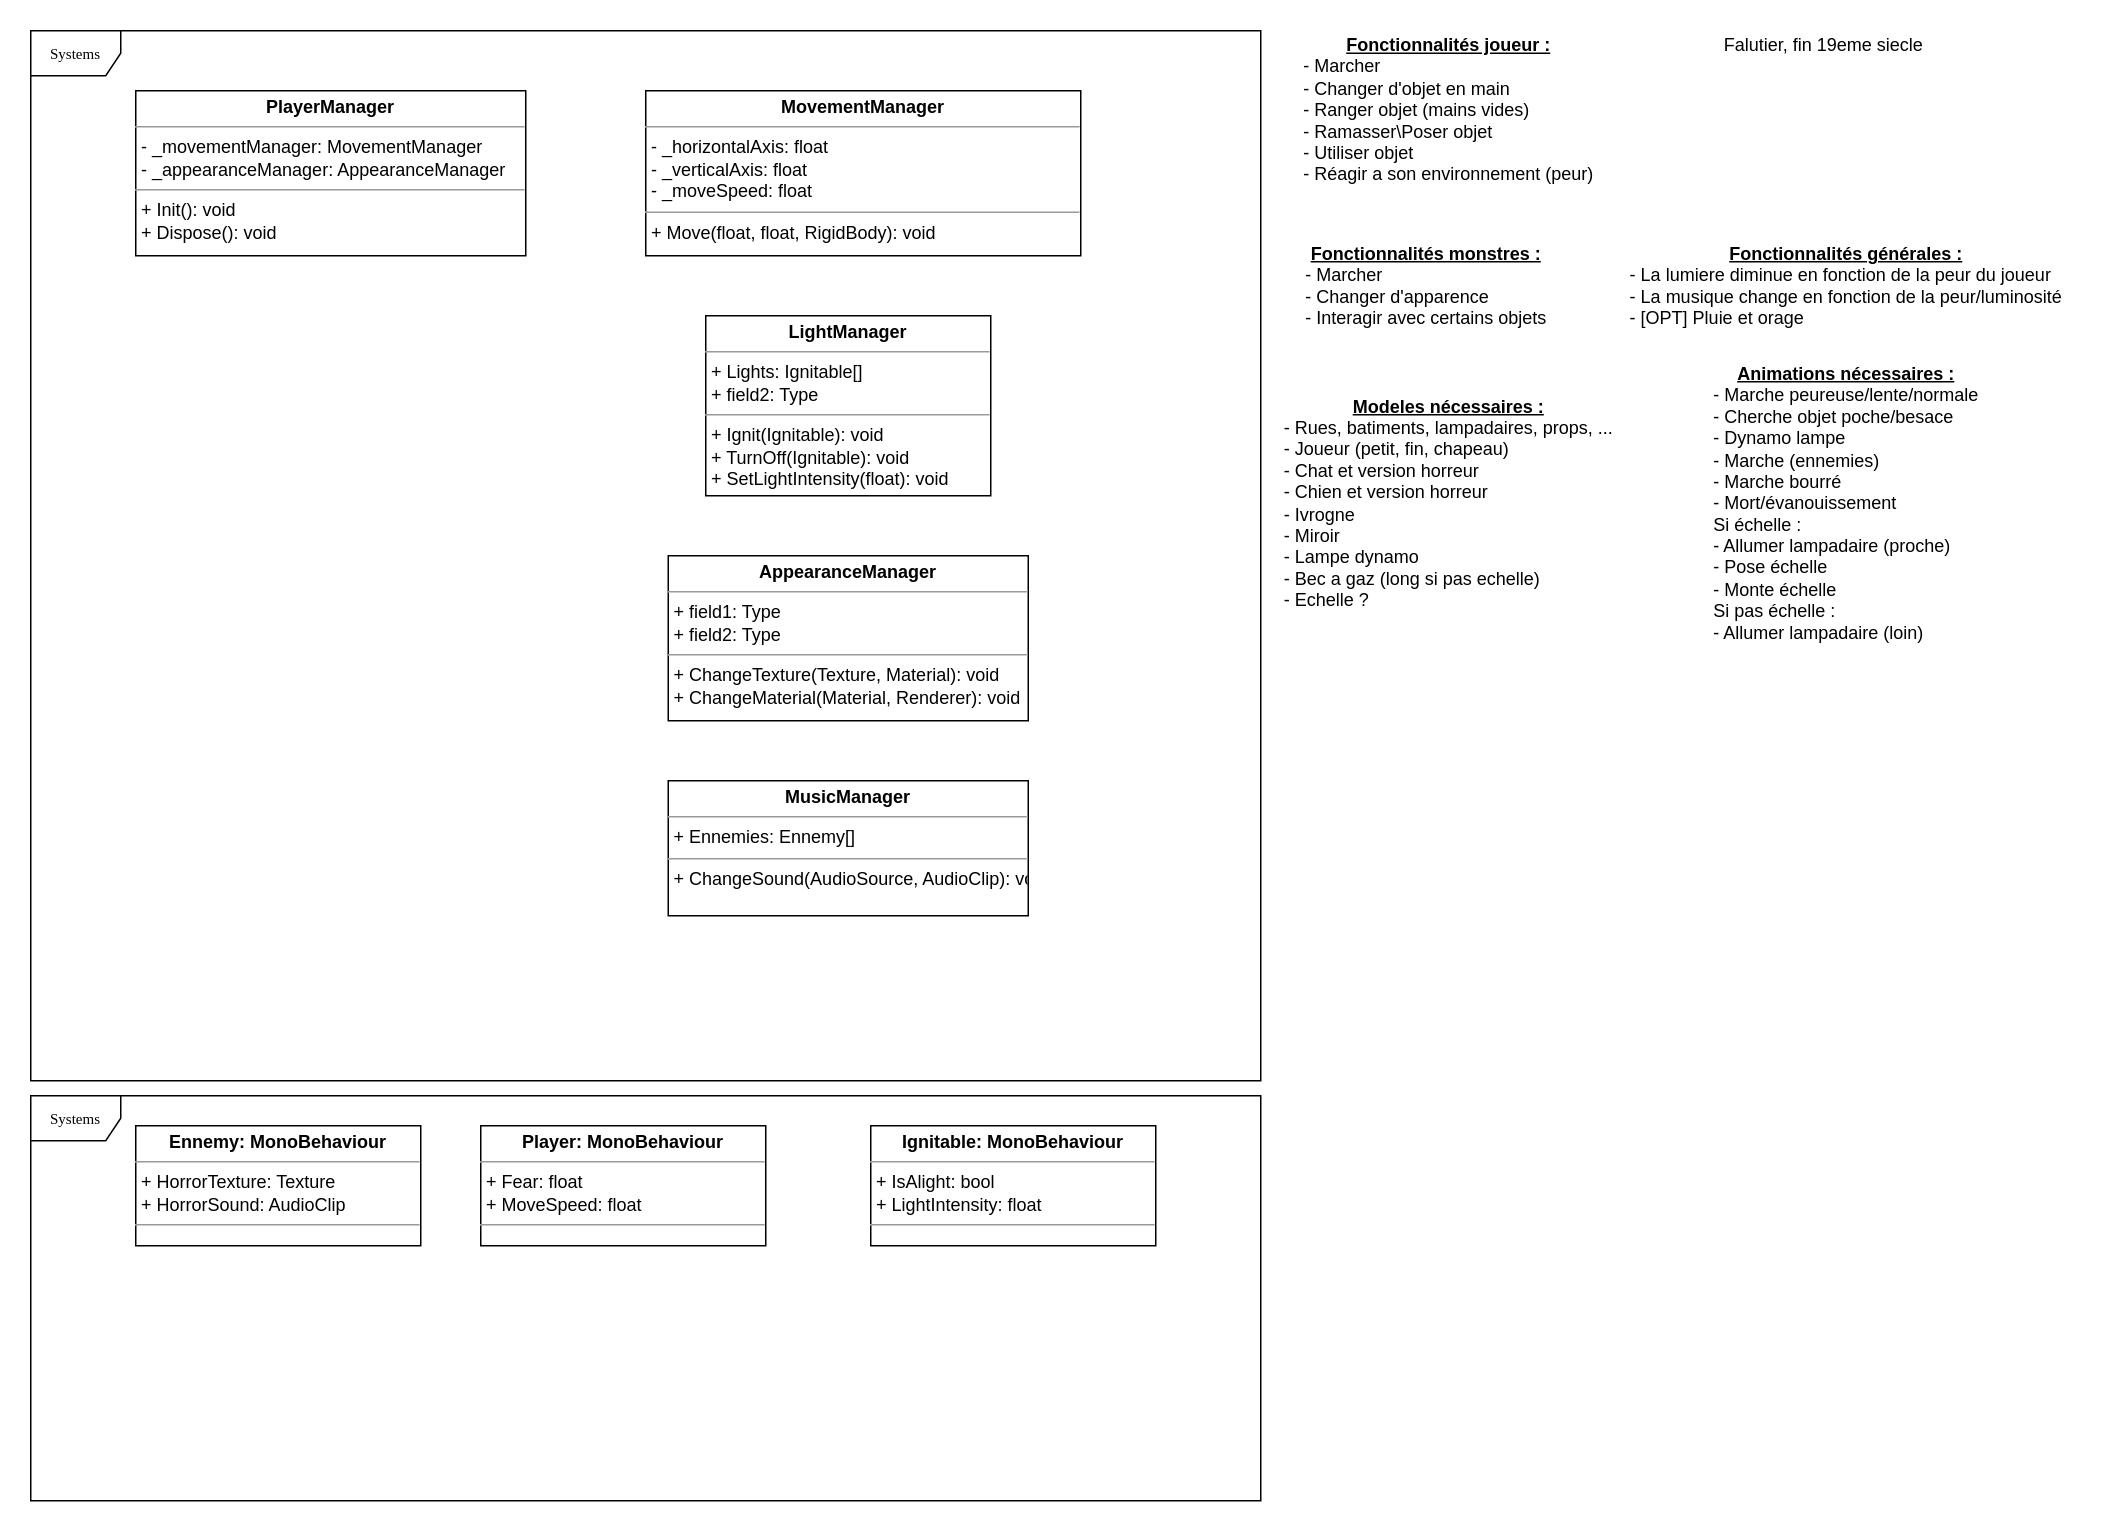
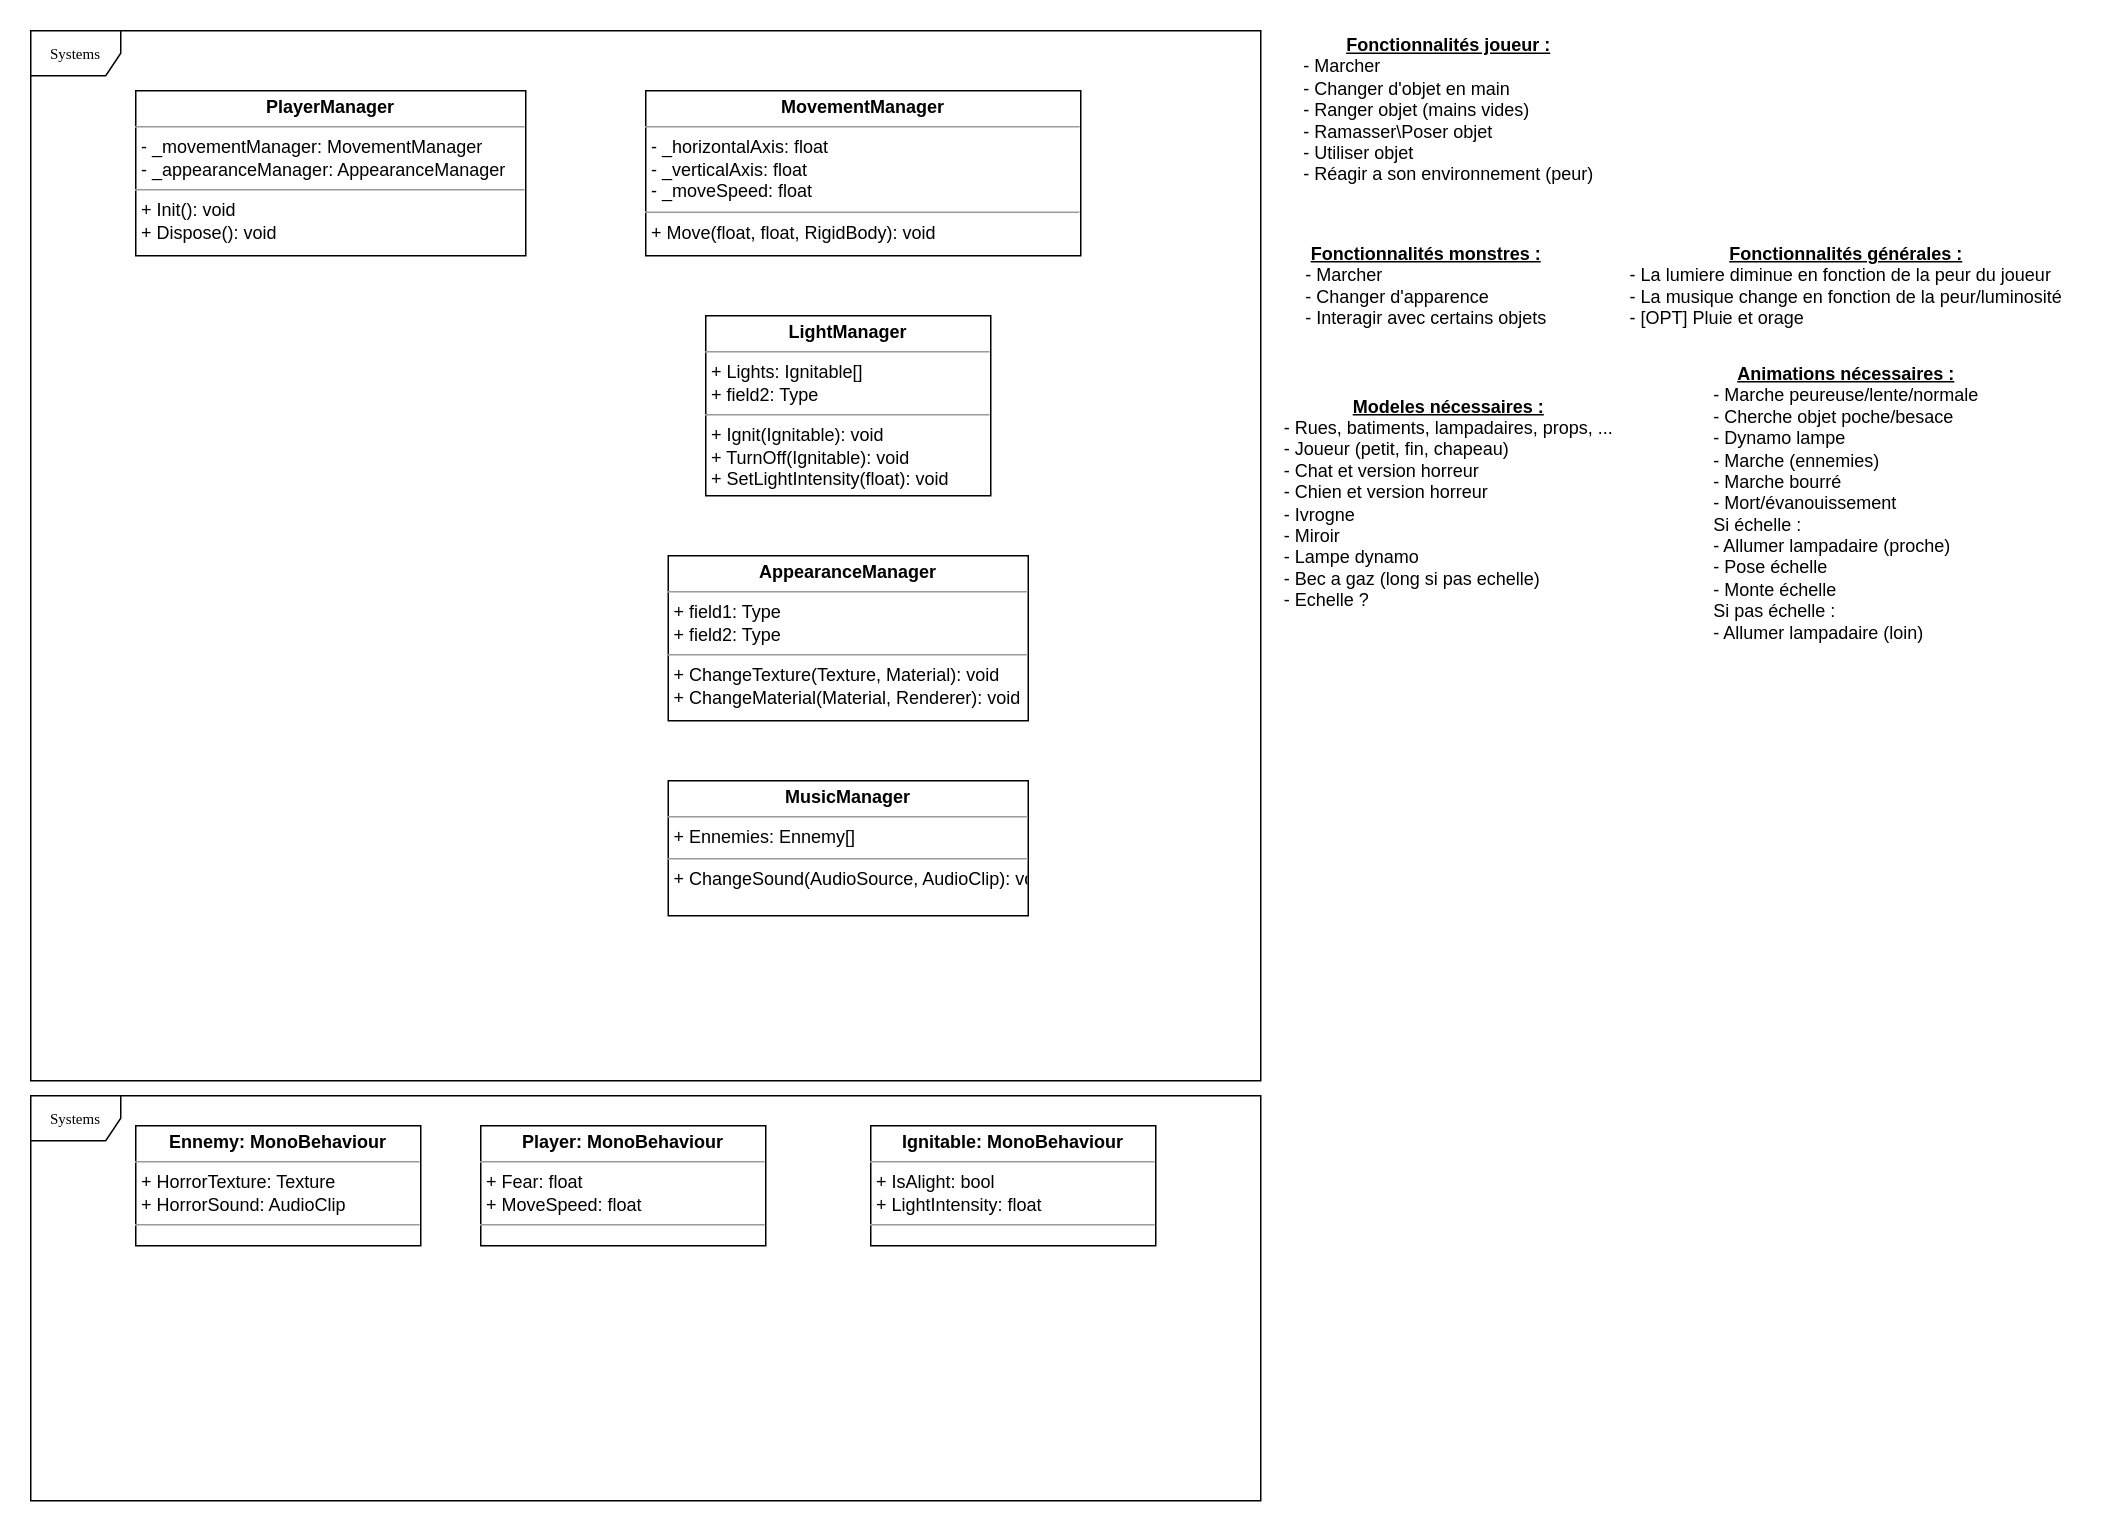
  <mxCell id="0" />
  <mxCell id="1" parent="0" />
  <mxCell id="2" value="Systems" style="shape=umlFrame;whiteSpace=wrap;html=1;rounded=0;shadow=0;comic=0;labelBackgroundColor=none;strokeWidth=1;fontFamily=Verdana;fontSize=10;align=center;" parent="1" vertex="1"><mxGeometry x="20" y="20" width="820" height="700" as="geometry" /></mxCell>
  <mxCell id="3" value="&lt;p style=&quot;margin: 0px ; margin-top: 4px ; text-align: center&quot;&gt;&lt;b&gt;AppearanceManager&lt;/b&gt;&lt;/p&gt;&lt;hr size=&quot;1&quot;&gt;&lt;p style=&quot;margin: 0px ; margin-left: 4px&quot;&gt;+ field1: Type&lt;br&gt;+ field2: Type&lt;/p&gt;&lt;hr size=&quot;1&quot;&gt;&lt;p style=&quot;margin: 0px ; margin-left: 4px&quot;&gt;+ ChangeTexture(Texture, Material): void&lt;br&gt;+ ChangeMaterial(Material, Renderer): void&lt;/p&gt;" style="verticalAlign=top;align=left;overflow=fill;fontSize=12;fontFamily=Helvetica;html=1;rounded=0;shadow=0;comic=0;labelBackgroundColor=none;strokeWidth=1" parent="1" vertex="1"><mxGeometry x="445" y="370" width="240" height="110" as="geometry" /></mxCell>
  <mxCell id="4" value="&lt;p style=&quot;margin: 0px ; margin-top: 4px ; text-align: center&quot;&gt;&lt;b&gt;PlayerManager&lt;/b&gt;&lt;/p&gt;&lt;hr size=&quot;1&quot;&gt;&lt;p style=&quot;margin: 0px ; margin-left: 4px&quot;&gt;- _movementManager: MovementManager&lt;br&gt;- _appearanceManager: AppearanceManager&lt;/p&gt;&lt;hr size=&quot;1&quot;&gt;&lt;p style=&quot;margin: 0px ; margin-left: 4px&quot;&gt;+ Init(): void&lt;br&gt;+ Dispose(): void&lt;/p&gt;" style="verticalAlign=top;align=left;overflow=fill;fontSize=12;fontFamily=Helvetica;html=1;rounded=0;shadow=0;comic=0;labelBackgroundColor=none;strokeWidth=1" parent="1" vertex="1"><mxGeometry x="90" y="60" width="260" height="110" as="geometry" /></mxCell>
  <mxCell id="5" value="&lt;p style=&quot;margin: 0px ; margin-top: 4px ; text-align: center&quot;&gt;&lt;b&gt;LightManager&lt;/b&gt;&lt;/p&gt;&lt;hr size=&quot;1&quot;&gt;&lt;p style=&quot;margin: 0px ; margin-left: 4px&quot;&gt;+ Lights: Ignitable[]&lt;br&gt;+ field2: Type&lt;/p&gt;&lt;hr size=&quot;1&quot;&gt;&lt;p style=&quot;margin: 0px ; margin-left: 4px&quot;&gt;+ Ignit(Ignitable): void&lt;br&gt;+ TurnOff(Ignitable): void&lt;/p&gt;&lt;p style=&quot;margin: 0px ; margin-left: 4px&quot;&gt;+ SetLightIntensity(float): void&lt;/p&gt;" style="verticalAlign=top;align=left;overflow=fill;fontSize=12;fontFamily=Helvetica;html=1;rounded=0;shadow=0;comic=0;labelBackgroundColor=none;strokeWidth=1" parent="1" vertex="1"><mxGeometry x="470" y="210" width="190" height="120" as="geometry" /></mxCell>
  <mxCell id="6" value="&lt;p style=&quot;margin: 0px ; margin-top: 4px ; text-align: center&quot;&gt;&lt;b&gt;MusicManager&lt;/b&gt;&lt;/p&gt;&lt;hr size=&quot;1&quot;&gt;&lt;p style=&quot;margin: 0px ; margin-left: 4px&quot;&gt;+ Ennemies: Ennemy[]&lt;/p&gt;&lt;hr size=&quot;1&quot;&gt;&lt;p style=&quot;margin: 0px ; margin-left: 4px&quot;&gt;+ ChangeSound(AudioSource, AudioClip): void&lt;/p&gt;" style="verticalAlign=top;align=left;overflow=fill;fontSize=12;fontFamily=Helvetica;html=1;rounded=0;shadow=0;comic=0;labelBackgroundColor=none;strokeWidth=1" parent="1" vertex="1"><mxGeometry x="445" y="520" width="240" height="90" as="geometry" /></mxCell>
  <mxCell id="7" value="Systems" style="shape=umlFrame;whiteSpace=wrap;html=1;rounded=0;shadow=0;comic=0;labelBackgroundColor=none;strokeWidth=1;fontFamily=Verdana;fontSize=10;align=center;" parent="1" vertex="1"><mxGeometry x="20" y="730" width="820" height="270" as="geometry" /></mxCell>
  <mxCell id="8" value="&lt;p style=&quot;margin: 0px ; margin-top: 4px ; text-align: center&quot;&gt;&lt;b&gt;MovementManager&lt;/b&gt;&lt;/p&gt;&lt;hr size=&quot;1&quot;&gt;&lt;p style=&quot;margin: 0px ; margin-left: 4px&quot;&gt;- _horizontalAxis: float&lt;br&gt;- _verticalAxis: float&lt;/p&gt;&lt;p style=&quot;margin: 0px ; margin-left: 4px&quot;&gt;- _moveSpeed: float&lt;/p&gt;&lt;hr size=&quot;1&quot;&gt;&lt;p style=&quot;margin: 0px ; margin-left: 4px&quot;&gt;+ Move(float, float, RigidBody): void&lt;/p&gt;" style="verticalAlign=top;align=left;overflow=fill;fontSize=12;fontFamily=Helvetica;html=1;rounded=0;shadow=0;comic=0;labelBackgroundColor=none;strokeWidth=1" parent="1" vertex="1"><mxGeometry x="430" y="60" width="290" height="110" as="geometry" /></mxCell>
  <mxCell id="9" value="&lt;p style=&quot;margin: 0px ; margin-top: 4px ; text-align: center&quot;&gt;&lt;b&gt;Player: MonoBehaviour&lt;/b&gt;&lt;/p&gt;&lt;hr size=&quot;1&quot;&gt;&lt;p style=&quot;margin: 0px ; margin-left: 4px&quot;&gt;+ Fear: float&lt;br&gt;+ MoveSpeed: float&lt;/p&gt;&lt;hr size=&quot;1&quot;&gt;&lt;p style=&quot;margin: 0px ; margin-left: 4px&quot;&gt;&lt;br&gt;&lt;/p&gt;" style="verticalAlign=top;align=left;overflow=fill;fontSize=12;fontFamily=Helvetica;html=1;rounded=0;shadow=0;comic=0;labelBackgroundColor=none;strokeWidth=1" parent="1" vertex="1"><mxGeometry x="320" y="750" width="190" height="80" as="geometry" /></mxCell>
  <mxCell id="10" value="&lt;p style=&quot;margin: 0px ; margin-top: 4px ; text-align: center&quot;&gt;&lt;b&gt;Ignitable: MonoBehaviour&lt;/b&gt;&lt;/p&gt;&lt;hr size=&quot;1&quot;&gt;&lt;p style=&quot;margin: 0px ; margin-left: 4px&quot;&gt;+ IsAlight: bool&lt;/p&gt;&lt;p style=&quot;margin: 0px ; margin-left: 4px&quot;&gt;+ LightIntensity: float&lt;/p&gt;&lt;hr size=&quot;1&quot;&gt;&lt;p style=&quot;margin: 0px ; margin-left: 4px&quot;&gt;&lt;br&gt;&lt;/p&gt;" style="verticalAlign=top;align=left;overflow=fill;fontSize=12;fontFamily=Helvetica;html=1;rounded=0;shadow=0;comic=0;labelBackgroundColor=none;strokeWidth=1" parent="1" vertex="1"><mxGeometry x="580" y="750" width="190" height="80" as="geometry" /></mxCell>
  <mxCell id="11" value="&lt;p style=&quot;margin: 0px ; margin-top: 4px ; text-align: center&quot;&gt;&lt;b&gt;Ennemy: MonoBehaviour&lt;/b&gt;&lt;/p&gt;&lt;hr size=&quot;1&quot;&gt;&lt;p style=&quot;margin: 0px ; margin-left: 4px&quot;&gt;+ HorrorTexture: Texture&lt;br&gt;&lt;/p&gt;&lt;p style=&quot;margin: 0px ; margin-left: 4px&quot;&gt;+ HorrorSound: AudioClip&lt;/p&gt;&lt;hr size=&quot;1&quot;&gt;&lt;p style=&quot;margin: 0px ; margin-left: 4px&quot;&gt;&lt;br&gt;&lt;/p&gt;" style="verticalAlign=top;align=left;overflow=fill;fontSize=12;fontFamily=Helvetica;html=1;rounded=0;shadow=0;comic=0;labelBackgroundColor=none;strokeWidth=1" parent="1" vertex="1"><mxGeometry x="90" y="750" width="190" height="80" as="geometry" /></mxCell>
  <mxCell id="12" value="&lt;b&gt;&lt;u&gt;Fonctionnalités joueur :&lt;/u&gt;&lt;/b&gt;&lt;br&gt;&lt;div style=&quot;text-align: left&quot;&gt;&lt;span&gt;- Marcher&lt;/span&gt;&lt;/div&gt;&lt;div style=&quot;text-align: left&quot;&gt;&lt;span&gt;- Changer d'objet en main&lt;/span&gt;&lt;/div&gt;&lt;div style=&quot;text-align: left&quot;&gt;&lt;span&gt;- Ranger objet (mains vides)&lt;/span&gt;&lt;/div&gt;&lt;div style=&quot;text-align: left&quot;&gt;&lt;span&gt;- Ramasser\Poser objet&lt;/span&gt;&lt;/div&gt;&lt;div style=&quot;text-align: left&quot;&gt;&lt;span&gt;- Utiliser objet&lt;/span&gt;&lt;/div&gt;&lt;div style=&quot;text-align: left&quot;&gt;&lt;span&gt;- Réagir a son environnement (peur)&lt;/span&gt;&lt;/div&gt;&lt;div style=&quot;text-align: left&quot;&gt;&lt;span&gt;&lt;br&gt;&lt;/span&gt;&lt;/div&gt;" style="text;html=1;align=center;verticalAlign=middle;resizable=0;points=[];autosize=1;" vertex="1" parent="1"><mxGeometry x="860" y="20" width="210" height="120" as="geometry" /></mxCell>
  <mxCell id="13" value="&lt;b&gt;&lt;u&gt;Fonctionnalités monstres :&lt;/u&gt;&lt;/b&gt;&lt;br&gt;&lt;div style=&quot;text-align: left&quot;&gt;&lt;span&gt;- Marcher&lt;/span&gt;&lt;/div&gt;&lt;div style=&quot;text-align: left&quot;&gt;&lt;span&gt;- Changer d'apparence&lt;/span&gt;&lt;/div&gt;&lt;div style=&quot;text-align: left&quot;&gt;&lt;span&gt;- Interagir avec certains objets&lt;/span&gt;&lt;/div&gt;" style="text;html=1;align=center;verticalAlign=middle;resizable=0;points=[];autosize=1;" vertex="1" parent="1"><mxGeometry x="860" y="160" width="180" height="60" as="geometry" /></mxCell>
  <mxCell id="14" value="&lt;b&gt;&lt;u&gt;Fonctionnalités générales :&lt;/u&gt;&lt;/b&gt;&lt;br&gt;&lt;div style=&quot;text-align: left&quot;&gt;&lt;span&gt;- La lumiere diminue en fonction de la peur du joueur&lt;/span&gt;&lt;/div&gt;&lt;div style=&quot;text-align: left&quot;&gt;&lt;span&gt;- La musique change en fonction de la peur/luminosité&lt;/span&gt;&lt;/div&gt;&lt;div style=&quot;text-align: left&quot;&gt;&lt;span&gt;- [OPT] Pluie et orage&lt;/span&gt;&lt;/div&gt;" style="text;html=1;align=center;verticalAlign=middle;resizable=0;points=[];autosize=1;" vertex="1" parent="1"><mxGeometry x="1080" y="160" width="300" height="60" as="geometry" /></mxCell>
  <mxCell id="15" value="&lt;b&gt;&lt;u&gt;Modeles nécessaires :&lt;br&gt;&lt;/u&gt;&lt;/b&gt;&lt;div style=&quot;text-align: left&quot;&gt;&lt;span&gt;- Rues, batiments, lampadaires, props, ...&lt;/span&gt;&lt;/div&gt;&lt;div style=&quot;text-align: left&quot;&gt;&lt;span&gt;- Joueur (petit, fin, chapeau)&lt;/span&gt;&lt;/div&gt;&lt;div style=&quot;text-align: left&quot;&gt;&lt;span&gt;- Chat et version horreur&lt;/span&gt;&lt;/div&gt;&lt;div style=&quot;text-align: left&quot;&gt;- Chien et version horreur&lt;/div&gt;&lt;div style=&quot;text-align: left&quot;&gt;- Ivrogne&lt;/div&gt;&lt;div style=&quot;text-align: left&quot;&gt;&lt;span&gt;- Miroir&lt;/span&gt;&lt;/div&gt;&lt;div style=&quot;text-align: left&quot;&gt;&lt;span&gt;- Lampe dynamo&lt;/span&gt;&lt;/div&gt;&lt;div style=&quot;text-align: left&quot;&gt;&lt;span&gt;- Bec a gaz (long si pas echelle)&lt;/span&gt;&lt;/div&gt;&lt;div style=&quot;text-align: left&quot;&gt;&lt;span&gt;- Echelle ?&amp;nbsp;&lt;/span&gt;&lt;/div&gt;" style="text;html=1;align=center;verticalAlign=middle;resizable=0;points=[];autosize=1;" vertex="1" parent="1"><mxGeometry x="850" y="260" width="230" height="150" as="geometry" /></mxCell>
- <mxCell id="16" value="Falutier, fin 19eme siecle" style="text;html=1;align=center;verticalAlign=middle;resizable=0;points=[];autosize=1;" vertex="1" parent="1"><mxGeometry x="1140" y="20" width="150" height="20" as="geometry" /></mxCell>
  <mxCell id="17" value="&lt;b&gt;&lt;u&gt;Animations nécessaires :&lt;/u&gt;&lt;/b&gt;&lt;br&gt;&lt;div style=&quot;text-align: left&quot;&gt;&lt;span&gt;- Marche peureuse/lente/normale&lt;/span&gt;&lt;/div&gt;&lt;div style=&quot;text-align: left&quot;&gt;&lt;span&gt;- Cherche objet poche/besace&lt;/span&gt;&lt;/div&gt;&lt;div style=&quot;text-align: left&quot;&gt;&lt;span&gt;- Dynamo lampe&lt;/span&gt;&lt;/div&gt;&lt;div style=&quot;text-align: left&quot;&gt;- Marche (ennemies)&lt;/div&gt;&lt;div style=&quot;text-align: left&quot;&gt;- Marche bourré&lt;/div&gt;&lt;div style=&quot;text-align: left&quot;&gt;&lt;span&gt;- Mort/évanouissement&lt;/span&gt;&lt;/div&gt;&lt;div style=&quot;text-align: left&quot;&gt;&lt;span&gt;Si échelle :&lt;/span&gt;&lt;/div&gt;&lt;div style=&quot;text-align: left&quot;&gt;&lt;span&gt;- Allumer lampadaire (proche)&lt;/span&gt;&lt;/div&gt;&lt;div style=&quot;text-align: left&quot;&gt;&lt;span&gt;- Pose échelle&lt;/span&gt;&lt;/div&gt;&lt;div style=&quot;text-align: left&quot;&gt;&lt;span&gt;- Monte échelle&lt;/span&gt;&lt;/div&gt;&lt;div style=&quot;text-align: left&quot;&gt;&lt;span&gt;Si pas échelle :&lt;/span&gt;&lt;/div&gt;&lt;div style=&quot;text-align: left&quot;&gt;&lt;span&gt;- Allumer lampadaire (loin)&lt;/span&gt;&lt;/div&gt;" style="text;html=1;align=center;verticalAlign=middle;resizable=0;points=[];autosize=1;" vertex="1" parent="1"><mxGeometry x="1135" y="240" width="190" height="190" as="geometry" /></mxCell>
